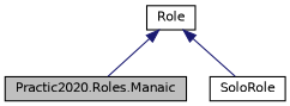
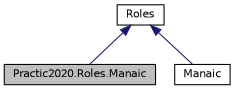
  digraph {
    node [color=black fillcolor=white fontname=Helvetica fontsize=10 shape=record style=filled]
    edge [color=midnightblue dir=back fontname=Helvetica fontsize=10 labelfontname=Helvetica labelfontsize=10 style=solid]
    n1 [fillcolor=grey75 fontcolor=black height=0.2 label="Practic2020.Roles.Manaic" width=0.4]
-   n2 [height=0.2 label=SoloRole width=0.4]
-   n3 [height=0.2 label=Role width=0.4]
+   n2 [height=0.2 label=Manaic width=0.4]
+   n3 [height=0.2 label=Roles width=0.4]
    n3 -> n1
    n3 -> n2
  }
